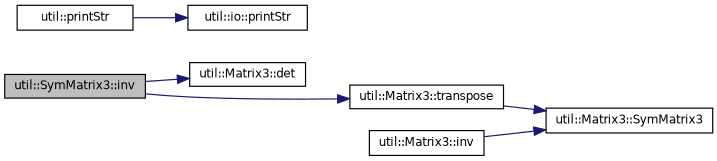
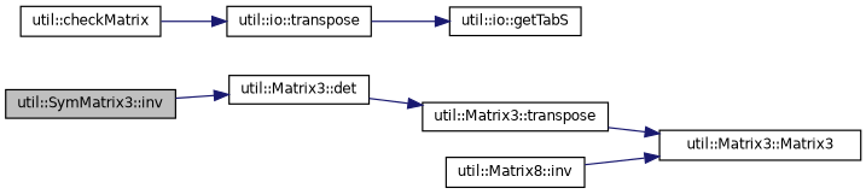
  digraph {
    rankdir=LR
    node [color=black fillcolor=white fontname=Helvetica fontsize=10 shape=record style=filled]
    edge [color=midnightblue fontname=Helvetica fontsize=10 labelfontname=Helvetica labelfontsize=10 style=solid]
    n1 [fillcolor=grey75 fontcolor=black height=0.2 label="util::SymMatrix3::inv" width=0.4]
    n2 [height=0.2 label="util::Matrix3::det" width=0.4]
    n3 [height=0.2 label="util::Matrix3::transpose" width=0.4]
-   n4 [height=0.2 label="util::printStr" width=0.4]
-   n5 [height=0.2 label="util::io::printStr" width=0.4]
-   n6 [height=0.2 label="util::Matrix3::SymMatrix3" width=0.4]
-   n7 [height=0.2 label="util::Matrix3::inv" width=0.4]
+   n4 [height=0.2 label="util::checkMatrix" width=0.4]
+   n5 [height=0.2 label="util::io::transpose" width=0.4]
+   n6 [height=0.2 label="util::Matrix3::Matrix3" width=0.4]
+   n7 [height=0.2 label="util::Matrix8::inv" width=0.4]
+   n8 [height=0.2 label="util::io::getTabS" width=0.4]
    n1 -> n2
-   n1 -> n3
+   n2 -> n3
    n3 -> n6
    n4 -> n5
+   n5 -> n8
    n7 -> n6
  }
